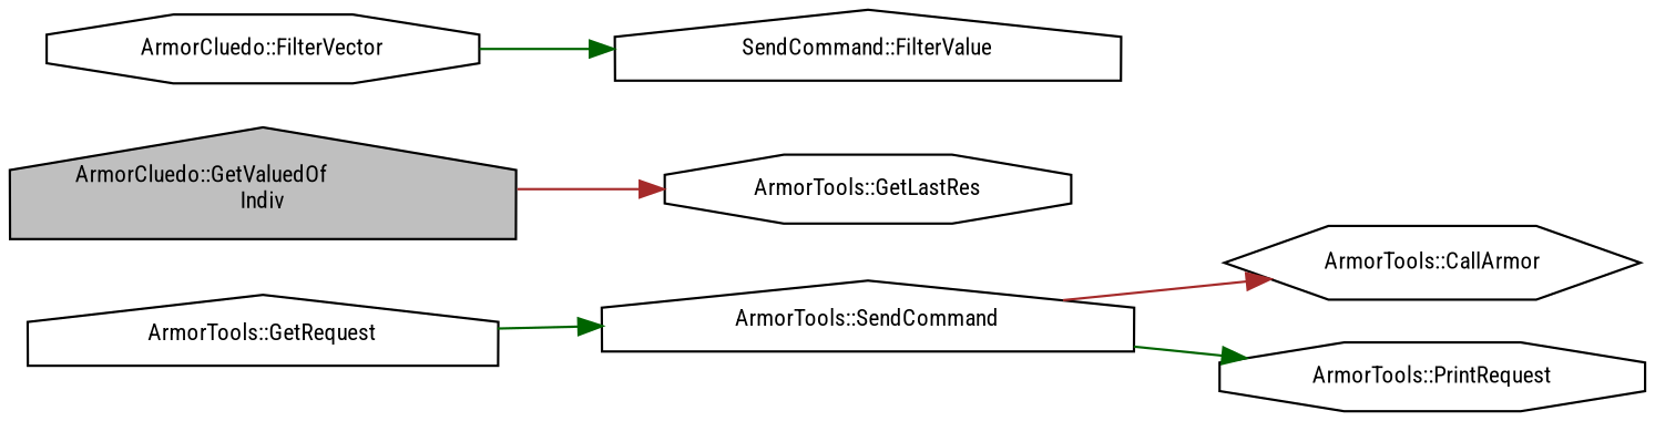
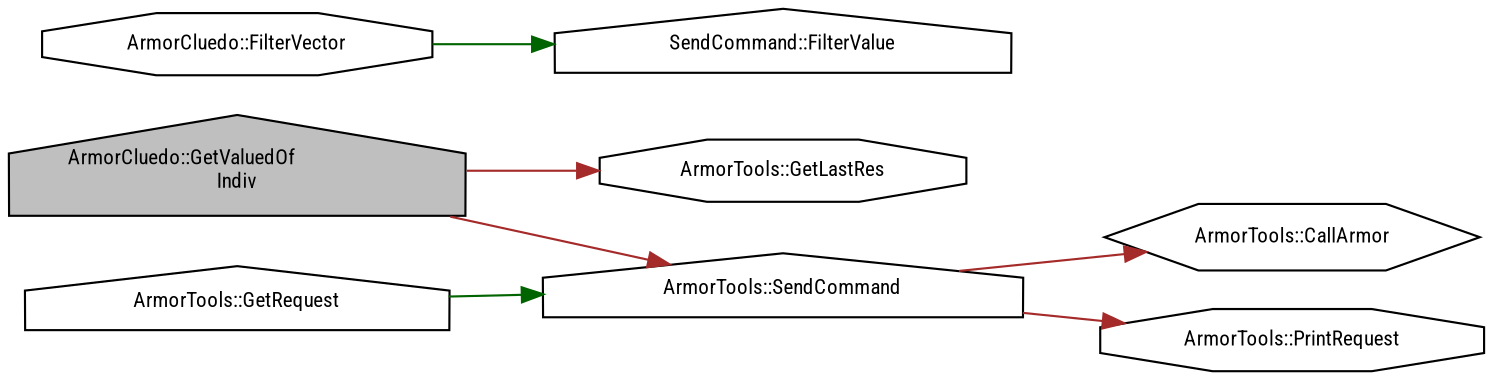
  digraph {
    fontname="Roboto Condensed"
    rankdir=LR
    node [color=black fillcolor=white fontname="Roboto Condensed" fontsize=10 shape=house style=filled]
    edge [color=brown fontname="Roboto Condensed" fontsize=10 labelfontname=Helvetica labelfontsize=10 style=solid]
    n1 [fillcolor=grey75 fontcolor=black height=0.2 label="ArmorCluedo::GetValuedOf\lIndiv" width=0.4]
    n2 [height=0.2 label="ArmorTools::GetLastRes" shape=octagon width=0.4]
    n3 [height=0.2 label="ArmorTools::SendCommand" width=0.4]
    n4 [height=0.2 label="ArmorCluedo::FilterVector" shape=octagon width=0.4]
    n5 [height=0.2 label="SendCommand::FilterValue" width=0.4]
    n6 [height=0.2 label="ArmorTools::CallArmor" shape=hexagon width=0.4]
    n7 [height=0.2 label="ArmorTools::PrintRequest" shape=octagon width=0.4]
    n8 [height=0.2 label="ArmorTools::GetRequest" width=0.4]
    n1 -> n2
+   n1 -> n3
    n3 -> n6
-   n3 -> n7 [color=darkgreen]
+   n3 -> n7
    n4 -> n5 [color=darkgreen]
    n8 -> n3 [color=darkgreen]
  }
